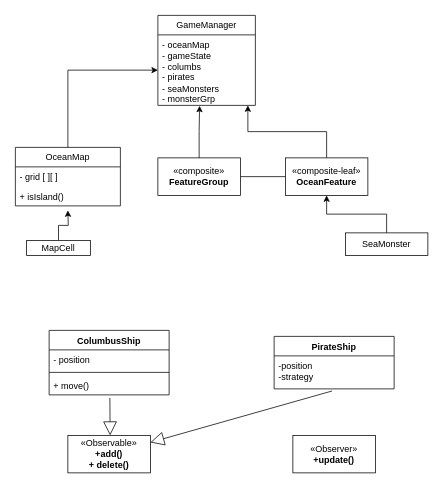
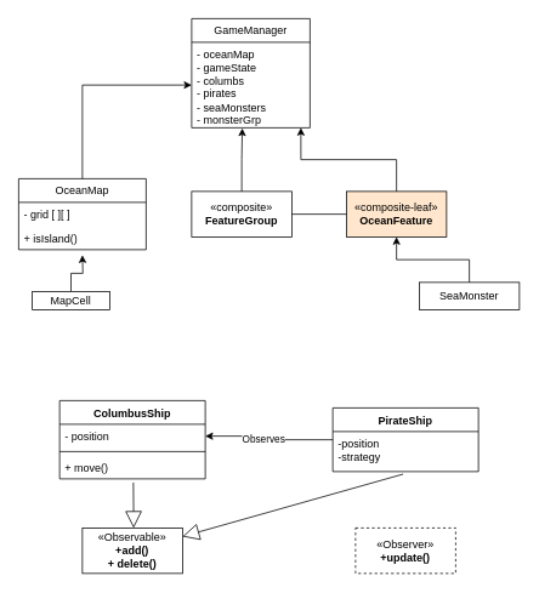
  <mxCell id="0" />
  <mxCell id="1" parent="0" />
  <mxCell id="2" style="edgeStyle=orthogonalEdgeStyle;rounded=0;orthogonalLoop=1;jettySize=auto;html=1;exitX=1;exitY=0.5;exitDx=0;exitDy=0;entryX=0;entryY=0.5;entryDx=0;entryDy=0;" edge="1" parent="1" source="3"><mxGeometry relative="1" as="geometry"><mxPoint x="460" y="235" as="targetPoint" /></mxGeometry></mxCell>
  <mxCell id="3" value="«composite»&lt;br&gt;&lt;b&gt;FeatureGroup&lt;/b&gt;" style="html=1;whiteSpace=wrap;" vertex="1" parent="1"><mxGeometry x="210" y="210" width="110" height="50" as="geometry" /></mxCell>
  <mxCell id="4" value="GameManager" style="swimlane;fontStyle=0;childLayout=stackLayout;horizontal=1;startSize=26;fillColor=none;horizontalStack=0;resizeParent=1;resizeParentMax=0;resizeLast=0;collapsible=1;marginBottom=0;whiteSpace=wrap;html=1;" vertex="1" parent="1"><mxGeometry x="210" y="20" width="130" height="120" as="geometry" /></mxCell>
  <mxCell id="5" value="- oceanMap&lt;div&gt;- gameState&lt;/div&gt;&lt;div&gt;- columbs&lt;/div&gt;&lt;div&gt;- pirates&lt;/div&gt;&lt;div&gt;- seaMonsters&lt;/div&gt;&lt;div&gt;- monsterGrp&lt;/div&gt;" style="text;strokeColor=none;fillColor=none;align=left;verticalAlign=top;spacingLeft=4;spacingRight=4;overflow=hidden;rotatable=0;points=[[0,0.5],[1,0.5]];portConstraint=eastwest;whiteSpace=wrap;html=1;" vertex="1" parent="4"><mxGeometry y="26" width="130" height="94" as="geometry" /></mxCell>
  <mxCell id="6" style="edgeStyle=orthogonalEdgeStyle;rounded=0;orthogonalLoop=1;jettySize=auto;html=1;exitX=0.5;exitY=0;exitDx=0;exitDy=0;entryX=0.923;entryY=1;entryDx=0;entryDy=0;entryPerimeter=0;" edge="1" parent="1" source="7" target="5"><mxGeometry relative="1" as="geometry"><mxPoint x="330" y="150" as="targetPoint" /></mxGeometry></mxCell>
- <mxCell id="7" value="«composite-leaf»&lt;br&gt;&lt;b&gt;OceanFeature&lt;/b&gt;" style="html=1;whiteSpace=wrap;" vertex="1" parent="1"><mxGeometry x="380" y="210" width="110" height="50" as="geometry" /></mxCell>
+ <mxCell id="7" value="«composite-leaf»&lt;br&gt;&lt;b&gt;OceanFeature&lt;/b&gt;" style="html=1;whiteSpace=wrap;fillColor=#ffe6cc;" vertex="1" parent="1"><mxGeometry x="380" y="210" width="110" height="50" as="geometry" /></mxCell>
  <mxCell id="8" value="" style="edgeStyle=orthogonalEdgeStyle;rounded=0;orthogonalLoop=1;jettySize=auto;html=1;" edge="1" parent="1" source="9" target="7"><mxGeometry relative="1" as="geometry" /></mxCell>
  <mxCell id="9" value="SeaMonster" style="html=1;whiteSpace=wrap;" vertex="1" parent="1"><mxGeometry x="460" y="310" width="110" height="30" as="geometry" /></mxCell>
  <mxCell id="10" style="edgeStyle=orthogonalEdgeStyle;rounded=0;orthogonalLoop=1;jettySize=auto;html=1;" edge="1" parent="1" source="11" target="5"><mxGeometry relative="1" as="geometry" /></mxCell>
  <mxCell id="11" value="OceanMap" style="swimlane;fontStyle=0;childLayout=stackLayout;horizontal=1;startSize=26;fillColor=none;horizontalStack=0;resizeParent=1;resizeParentMax=0;resizeLast=0;collapsible=1;marginBottom=0;whiteSpace=wrap;html=1;" vertex="1" parent="1"><mxGeometry x="20" y="196" width="140" height="78" as="geometry" /></mxCell>
  <mxCell id="12" value="- grid [ ][ ]" style="text;strokeColor=none;fillColor=none;align=left;verticalAlign=top;spacingLeft=4;spacingRight=4;overflow=hidden;rotatable=0;points=[[0,0.5],[1,0.5]];portConstraint=eastwest;whiteSpace=wrap;html=1;" vertex="1" parent="11"><mxGeometry y="26" width="140" height="26" as="geometry" /></mxCell>
  <mxCell id="13" value="+ isIsland()" style="text;strokeColor=none;fillColor=none;align=left;verticalAlign=top;spacingLeft=4;spacingRight=4;overflow=hidden;rotatable=0;points=[[0,0.5],[1,0.5]];portConstraint=eastwest;whiteSpace=wrap;html=1;" vertex="1" parent="11"><mxGeometry y="52" width="140" height="26" as="geometry" /></mxCell>
  <mxCell id="14" style="edgeStyle=orthogonalEdgeStyle;rounded=0;orthogonalLoop=1;jettySize=auto;html=1;exitX=0.5;exitY=0;exitDx=0;exitDy=0;entryX=0.428;entryY=1.006;entryDx=0;entryDy=0;entryPerimeter=0;" edge="1" parent="1" source="3" target="5"><mxGeometry relative="1" as="geometry" /></mxCell>
  <mxCell id="15" style="edgeStyle=orthogonalEdgeStyle;rounded=0;orthogonalLoop=1;jettySize=auto;html=1;exitX=0.5;exitY=0;exitDx=0;exitDy=0;" edge="1" parent="1" source="16"><mxGeometry relative="1" as="geometry"><mxPoint x="90" y="280" as="targetPoint" /></mxGeometry></mxCell>
  <mxCell id="16" value="MapCell" style="html=1;whiteSpace=wrap;" vertex="1" parent="1"><mxGeometry x="35" y="320" width="85" height="20" as="geometry" /></mxCell>
  <mxCell id="17" value="ColumbusShip" style="swimlane;fontStyle=1;align=center;verticalAlign=top;childLayout=stackLayout;horizontal=1;startSize=26;horizontalStack=0;resizeParent=1;resizeParentMax=0;resizeLast=0;collapsible=1;marginBottom=0;whiteSpace=wrap;html=1;" vertex="1" parent="1"><mxGeometry x="65" y="440" width="160" height="86" as="geometry" /></mxCell>
  <mxCell id="18" value="- position" style="text;strokeColor=none;fillColor=none;align=left;verticalAlign=top;spacingLeft=4;spacingRight=4;overflow=hidden;rotatable=0;points=[[0,0.5],[1,0.5]];portConstraint=eastwest;whiteSpace=wrap;html=1;" vertex="1" parent="17"><mxGeometry y="26" width="160" height="26" as="geometry" /></mxCell>
  <mxCell id="19" value="" style="line;strokeWidth=1;fillColor=none;align=left;verticalAlign=middle;spacingTop=-1;spacingLeft=3;spacingRight=3;rotatable=0;labelPosition=right;points=[];portConstraint=eastwest;strokeColor=inherit;" vertex="1" parent="17"><mxGeometry y="52" width="160" height="8" as="geometry" /></mxCell>
  <mxCell id="20" value="+ move()" style="text;strokeColor=none;fillColor=none;align=left;verticalAlign=top;spacingLeft=4;spacingRight=4;overflow=hidden;rotatable=0;points=[[0,0.5],[1,0.5]];portConstraint=eastwest;whiteSpace=wrap;html=1;" vertex="1" parent="17"><mxGeometry y="60" width="160" height="26" as="geometry" /></mxCell>
+ <mxCell id="21" style="edgeStyle=orthogonalEdgeStyle;rounded=0;orthogonalLoop=1;jettySize=auto;html=1;entryX=1;entryY=0.5;entryDx=0;entryDy=0;" edge="1" parent="1" source="23" target="18"><mxGeometry relative="1" as="geometry" /></mxCell>
+ <mxCell id="22" value="Observes" style="edgeLabel;html=1;align=center;verticalAlign=middle;resizable=0;points=[];" vertex="1" connectable="0" parent="21"><mxGeometry x="0.13" y="3" relative="1" as="geometry"><mxPoint as="offset" /></mxGeometry></mxCell>
  <mxCell id="23" value="PirateShip" style="swimlane;fontStyle=1;align=center;verticalAlign=top;childLayout=stackLayout;horizontal=1;startSize=26;horizontalStack=0;resizeParent=1;resizeParentMax=0;resizeLast=0;collapsible=1;marginBottom=0;whiteSpace=wrap;html=1;" vertex="1" parent="1"><mxGeometry x="365" y="448" width="160" height="70" as="geometry" /></mxCell>
  <mxCell id="24" value="-position&lt;div&gt;-strategy&lt;/div&gt;" style="text;strokeColor=none;fillColor=none;align=left;verticalAlign=top;spacingLeft=4;spacingRight=4;overflow=hidden;rotatable=0;points=[[0,0.5],[1,0.5]];portConstraint=eastwest;whiteSpace=wrap;html=1;" vertex="1" parent="23"><mxGeometry y="26" width="160" height="44" as="geometry" /></mxCell>
  <mxCell id="25" value="«Observable»&lt;br&gt;&lt;b&gt;+add()&lt;/b&gt;&lt;div&gt;&lt;b&gt;+ delete()&lt;/b&gt;&lt;/div&gt;" style="html=1;whiteSpace=wrap;" vertex="1" parent="1"><mxGeometry x="90" y="580" width="110" height="50" as="geometry" /></mxCell>
- <mxCell id="26" value="«Observer»&lt;br&gt;&lt;b&gt;+update()&lt;/b&gt;" style="html=1;whiteSpace=wrap;" vertex="1" parent="1"><mxGeometry x="390" y="580" width="110" height="50" as="geometry" /></mxCell>
+ <mxCell id="26" value="«Observer»&lt;br&gt;&lt;b&gt;+update()&lt;/b&gt;" style="html=1;whiteSpace=wrap;dashed=1;" vertex="1" parent="1"><mxGeometry x="390" y="580" width="110" height="50" as="geometry" /></mxCell>
  <mxCell id="27" value="" style="endArrow=block;endSize=16;endFill=0;html=1;rounded=0;exitX=0.483;exitY=1.064;exitDx=0;exitDy=0;exitPerimeter=0;" edge="1" parent="1" source="24" target="25"><mxGeometry x="0.013" width="160" relative="1" as="geometry"><mxPoint x="335" y="420" as="sourcePoint" /><mxPoint x="495" y="420" as="targetPoint" /><mxPoint as="offset" /></mxGeometry></mxCell>
  <mxCell id="28" value="" style="endArrow=block;endSize=16;endFill=0;html=1;rounded=0;entryX=0.5;entryY=0;entryDx=0;entryDy=0;" edge="1" parent="1"><mxGeometry x="0.013" width="160" relative="1" as="geometry"><mxPoint x="146" y="530" as="sourcePoint" /><mxPoint x="146.36" y="580" as="targetPoint" /><mxPoint as="offset" /></mxGeometry></mxCell>
